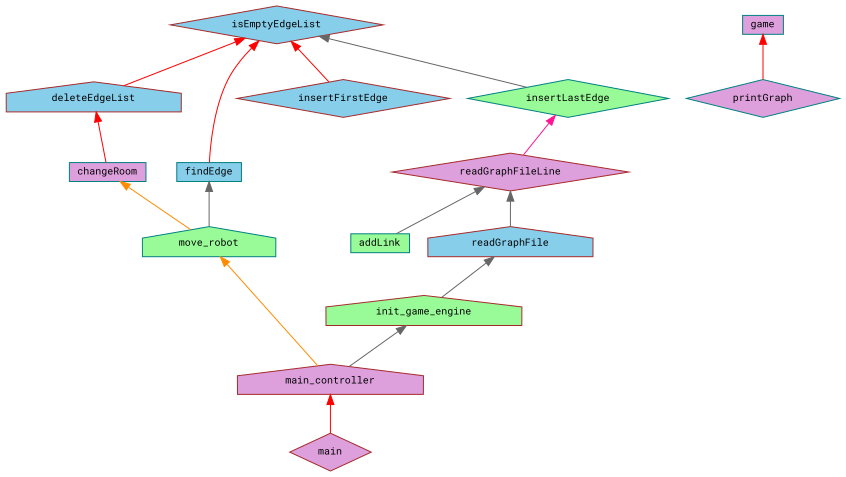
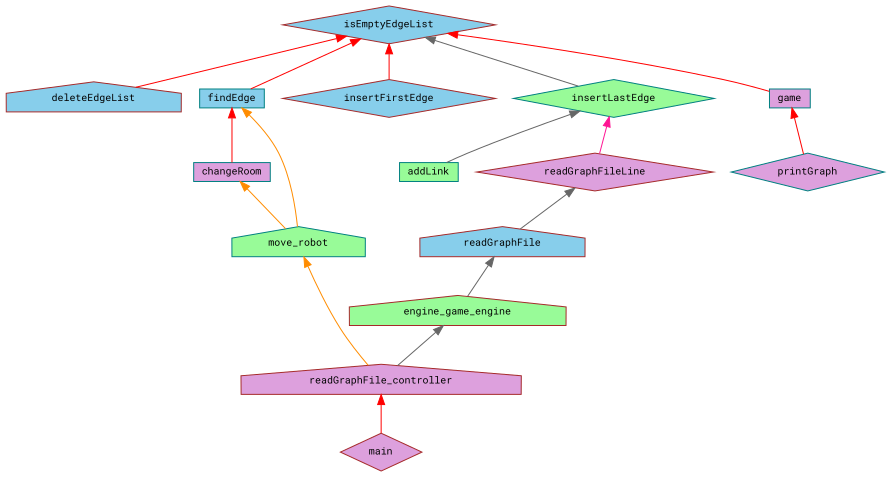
  digraph {
    fontname="Roboto Mono"
    rankdir=TB
    node [color=brown fillcolor=plum fontname="Roboto Mono" fontsize=10 shape=diamond style=filled]
    edge [color=red dir=back fontname="Roboto Mono" fontsize=10 labelfontname=Helvetica labelfontsize=10 style=solid]
    n1 [fillcolor=skyblue fontcolor=black height=0.2 label=isEmptyEdgeList width=0.4]
    n2 [fillcolor=skyblue height=0.2 label=deleteEdgeList shape=house width=0.4]
    n3 [color=teal fillcolor=skyblue height=0.2 label=findEdge shape=box width=0.4]
    n4 [fillcolor=skyblue height=0.2 label=insertFirstEdge width=0.4]
    n5 [color=teal fillcolor=palegreen height=0.2 label=insertLastEdge width=0.4]
    n6 [color=teal height=0.2 label=game shape=box width=0.4]
    n7 [color=teal height=0.2 label=changeRoom shape=box width=0.4]
    n8 [color=teal fillcolor=palegreen height=0.2 label=move_robot shape=house width=0.4]
    n9 [color=teal fillcolor=palegreen height=0.2 label=addLink shape=box width=0.4]
    n10 [height=0.2 label=readGraphFileLine width=0.4]
    n11 [color=teal height=0.2 label=printGraph width=0.4]
-   n12 [height=0.2 label=main_controller shape=house width=0.4]
+   n12 [height=0.2 label=readGraphFile_controller shape=house width=0.4]
    n13 [height=0.2 label=main width=0.4]
    n14 [fillcolor=skyblue height=0.2 label=readGraphFile shape=house width=0.4]
-   n15 [fillcolor=palegreen height=0.2 label=init_game_engine shape=house width=0.4]
+   n15 [fillcolor=palegreen height=0.2 label=engine_game_engine shape=house width=0.4]
    n1 -> n2
    n1 -> n3
    n1 -> n4
    n1 -> n5 [color=gray40]
-   n2 -> n7
-   n3 -> n8 [color=gray40]
-   n10 -> n9 [color=gray40]
+   n1 -> n6
+   n3 -> n7
+   n3 -> n8 [color=darkorange]
+   n5 -> n9 [color=gray40]
    n5 -> n10 [color=deeppink]
    n6 -> n11
    n7 -> n8 [color=darkorange]
    n8 -> n12 [color=darkorange]
    n10 -> n14 [color=gray40]
    n12 -> n13
    n14 -> n15 [color=gray40]
    n15 -> n12 [color=gray40]
  }
